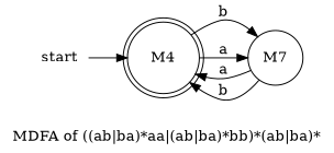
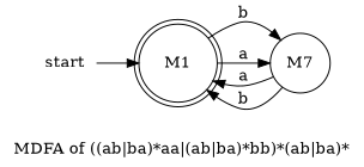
  digraph {
    label="MDFA of ((ab|ba)*aa|(ab|ba)*bb)*(ab|ba)*"
    rankdir=LR
    start [shape=none]
-   n2 [label=M4 shape=doublecircle]
+   n2 [label=M1 shape=doublecircle]
    n3 [label=M7 shape=circle]
    start -> n2
    n2 -> n3 [label=b]
    n2 -> n3 [label=a]
    n3 -> n2 [label=a]
    n3 -> n2 [label=b]
  }
